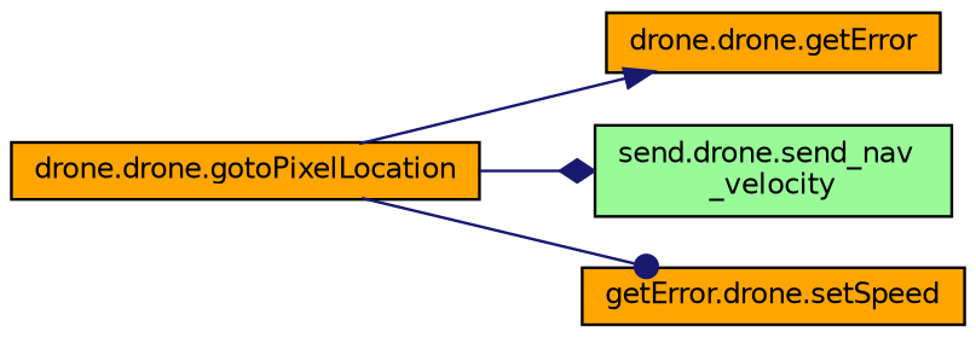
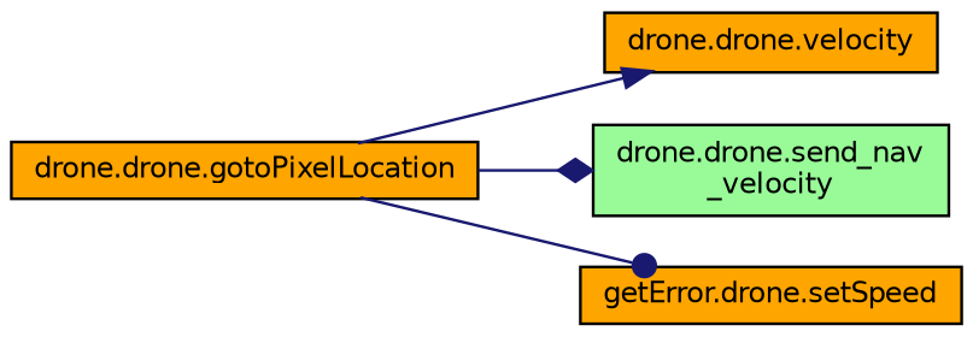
  digraph {
    rankdir=LR
    node [color=black fillcolor=orange fontname=Helvetica fontsize=10 shape=record style=filled]
    edge [color=midnightblue fontname=Helvetica fontsize=10 labelfontname=Helvetica labelfontsize=10 style=solid]
    n1 [fontcolor=black height=0.2 label="drone.drone.gotoPixelLocation" width=0.4]
-   n2 [height=0.2 label="drone.drone.getError" width=0.4]
-   n3 [fillcolor=palegreen height=0.2 label="send.drone.send_nav\l_velocity" width=0.4]
+   n2 [height=0.2 label="drone.drone.velocity" width=0.4]
+   n3 [fillcolor=palegreen height=0.2 label="drone.drone.send_nav\l_velocity" width=0.4]
    n4 [height=0.2 label="getError.drone.setSpeed" width=0.4]
    n1 -> n2 [arrowhead=normal]
    n1 -> n3 [arrowhead=diamond]
    n1 -> n4 [arrowhead=dot]
  }
